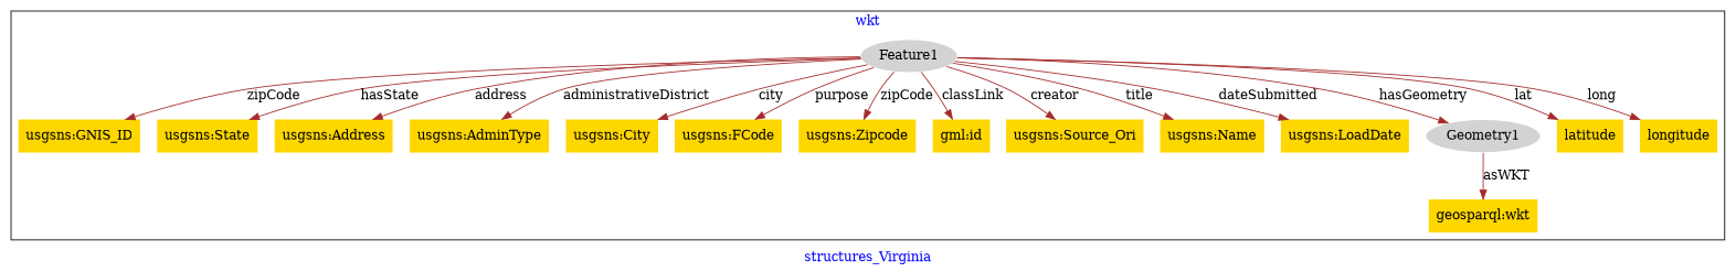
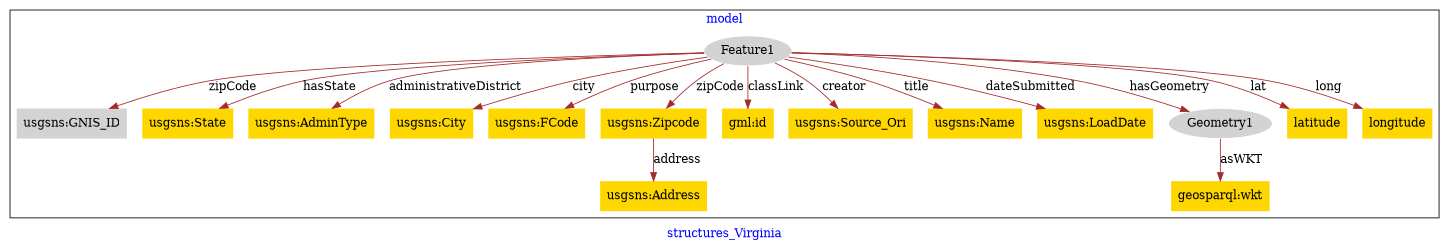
  digraph {
    fontcolor=blue
    label=structures_Virginia
    remincross=true
    node [fillcolor=gold style=filled shape=plaintext]
    edge [color=brown fontcolor=black]
    n1 [color=white fillcolor=lightgray label=Feature1 shape=""]
-   n2 [label="usgsns:GNIS_ID"]
+   n2 [fillcolor=lightgray label="usgsns:GNIS_ID"]
    n3 [label="usgsns:State"]
    n4 [label="usgsns:Address"]
    n5 [label="usgsns:AdminType"]
    n6 [label="usgsns:City"]
    n7 [label="usgsns:FCode"]
    n8 [label="usgsns:Zipcode"]
    n9 [label="gml:id"]
    n10 [label="usgsns:Source_Ori"]
    n11 [label="usgsns:Name"]
    n12 [label="usgsns:LoadDate"]
    n13 [color=white fillcolor=lightgray label=Geometry1 shape=""]
    n14 [label=latitude]
    n15 [label=longitude]
    n16 [label="geosparql:wkt"]
    subgraph cluster_1 {
-     label=wkt
+     label=model
      n1
      n2
      n3
      n4
      n5
      n6
      n7
      n8
      n9
      n10
      n11
      n12
      n13
      n14
      n15
      n16
    }
    n1 -> n2 [label=zipCode]
    n1 -> n3 [label=hasState]
-   n1 -> n4 [label=address]
+   n8 -> n4 [label=address]
    n1 -> n5 [label=administrativeDistrict]
    n1 -> n6 [label=city]
    n1 -> n7 [label=purpose]
    n1 -> n8 [label=zipCode]
    n1 -> n9 [label=classLink]
    n1 -> n10 [label=creator]
    n1 -> n11 [label=title]
    n1 -> n12 [label=dateSubmitted]
    n1 -> n13 [label=hasGeometry]
    n1 -> n14 [label=lat]
    n1 -> n15 [label=long]
    n13 -> n16 [label=asWKT]
  }
